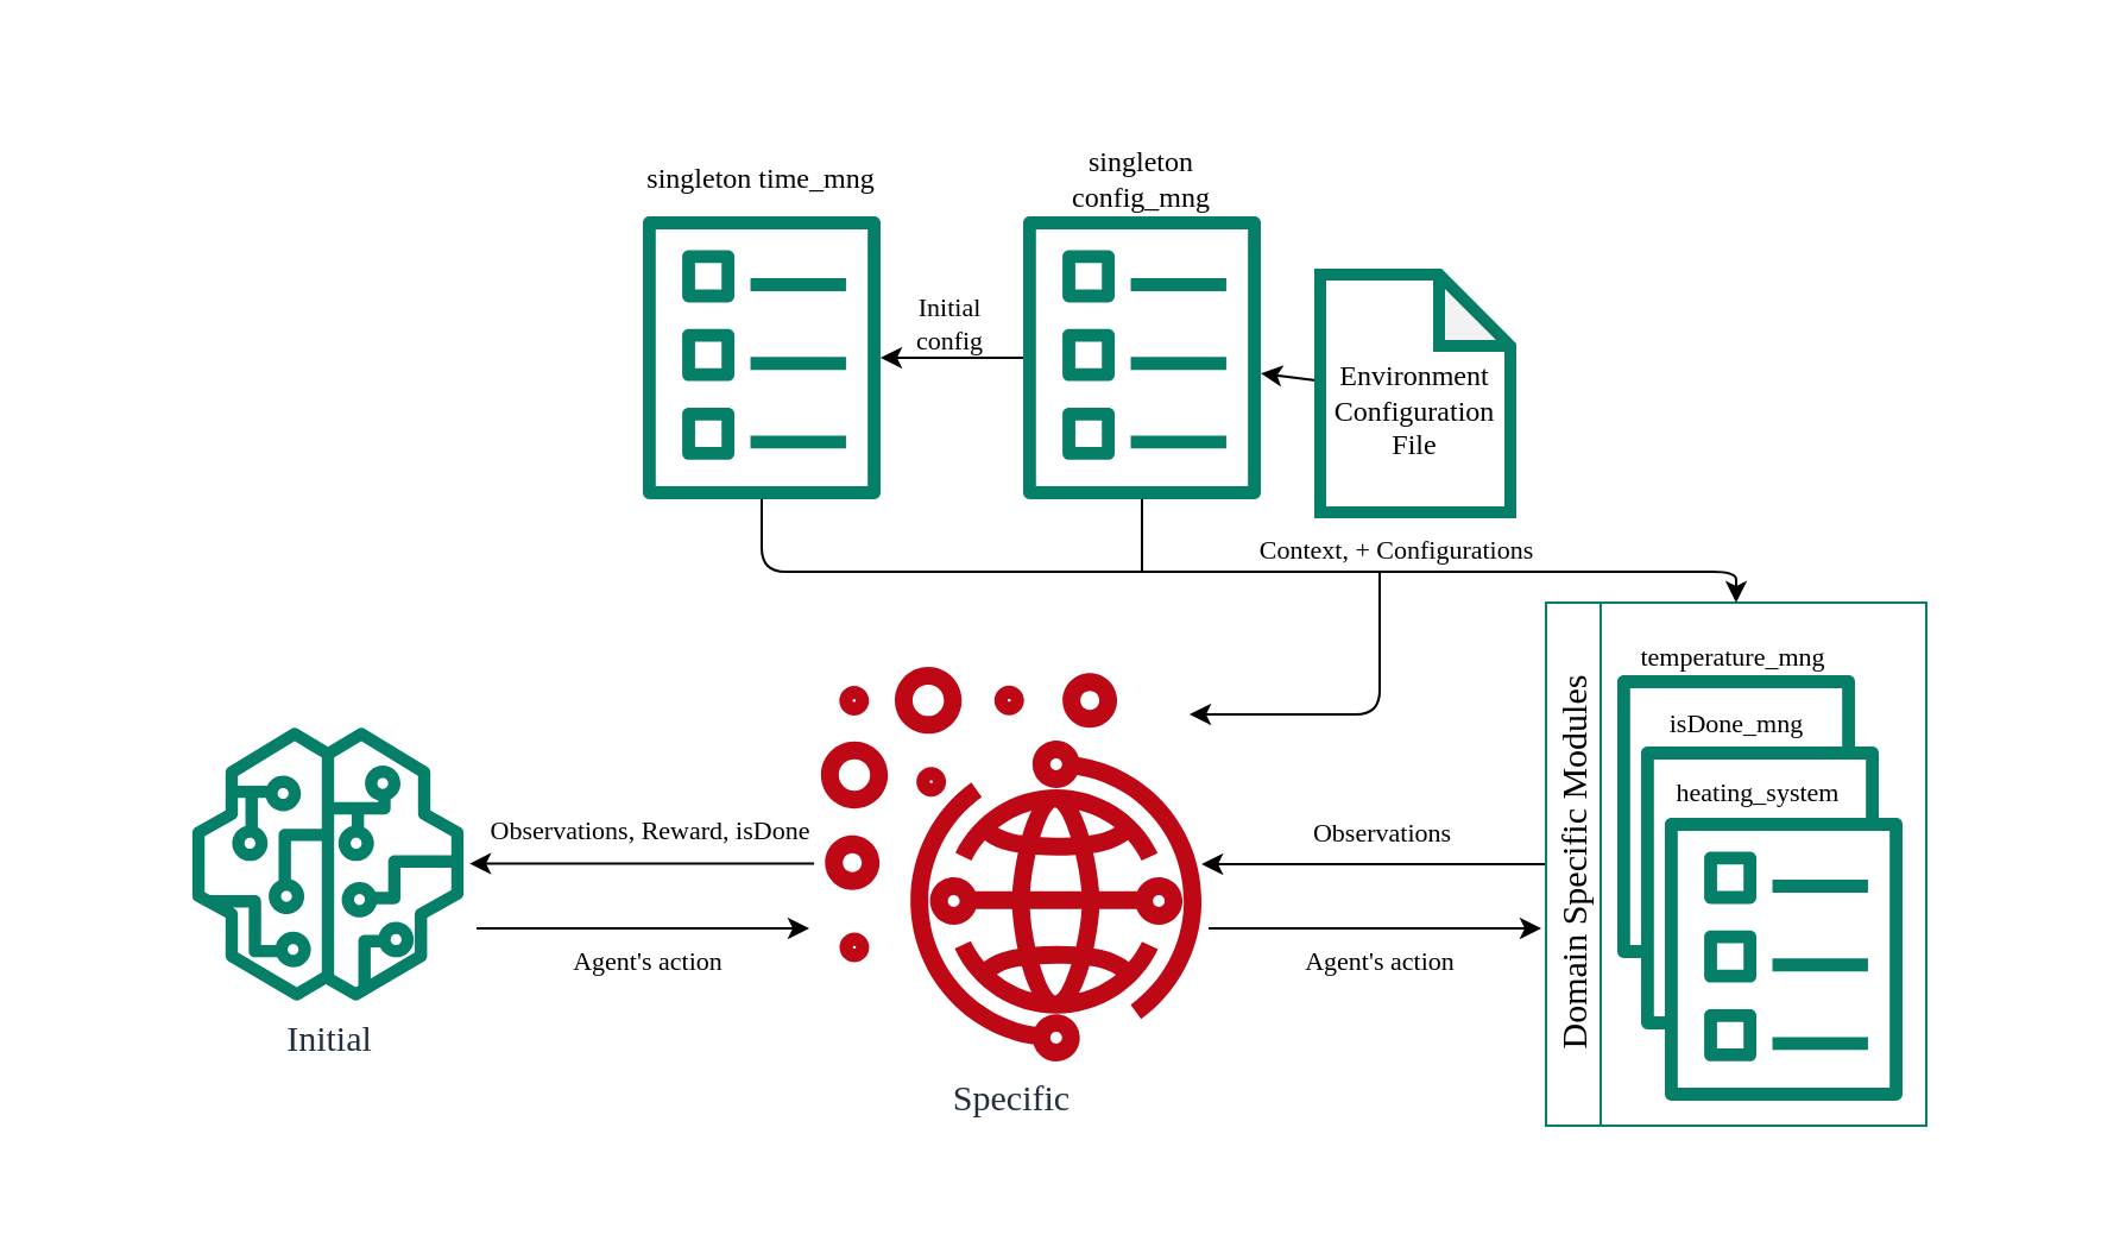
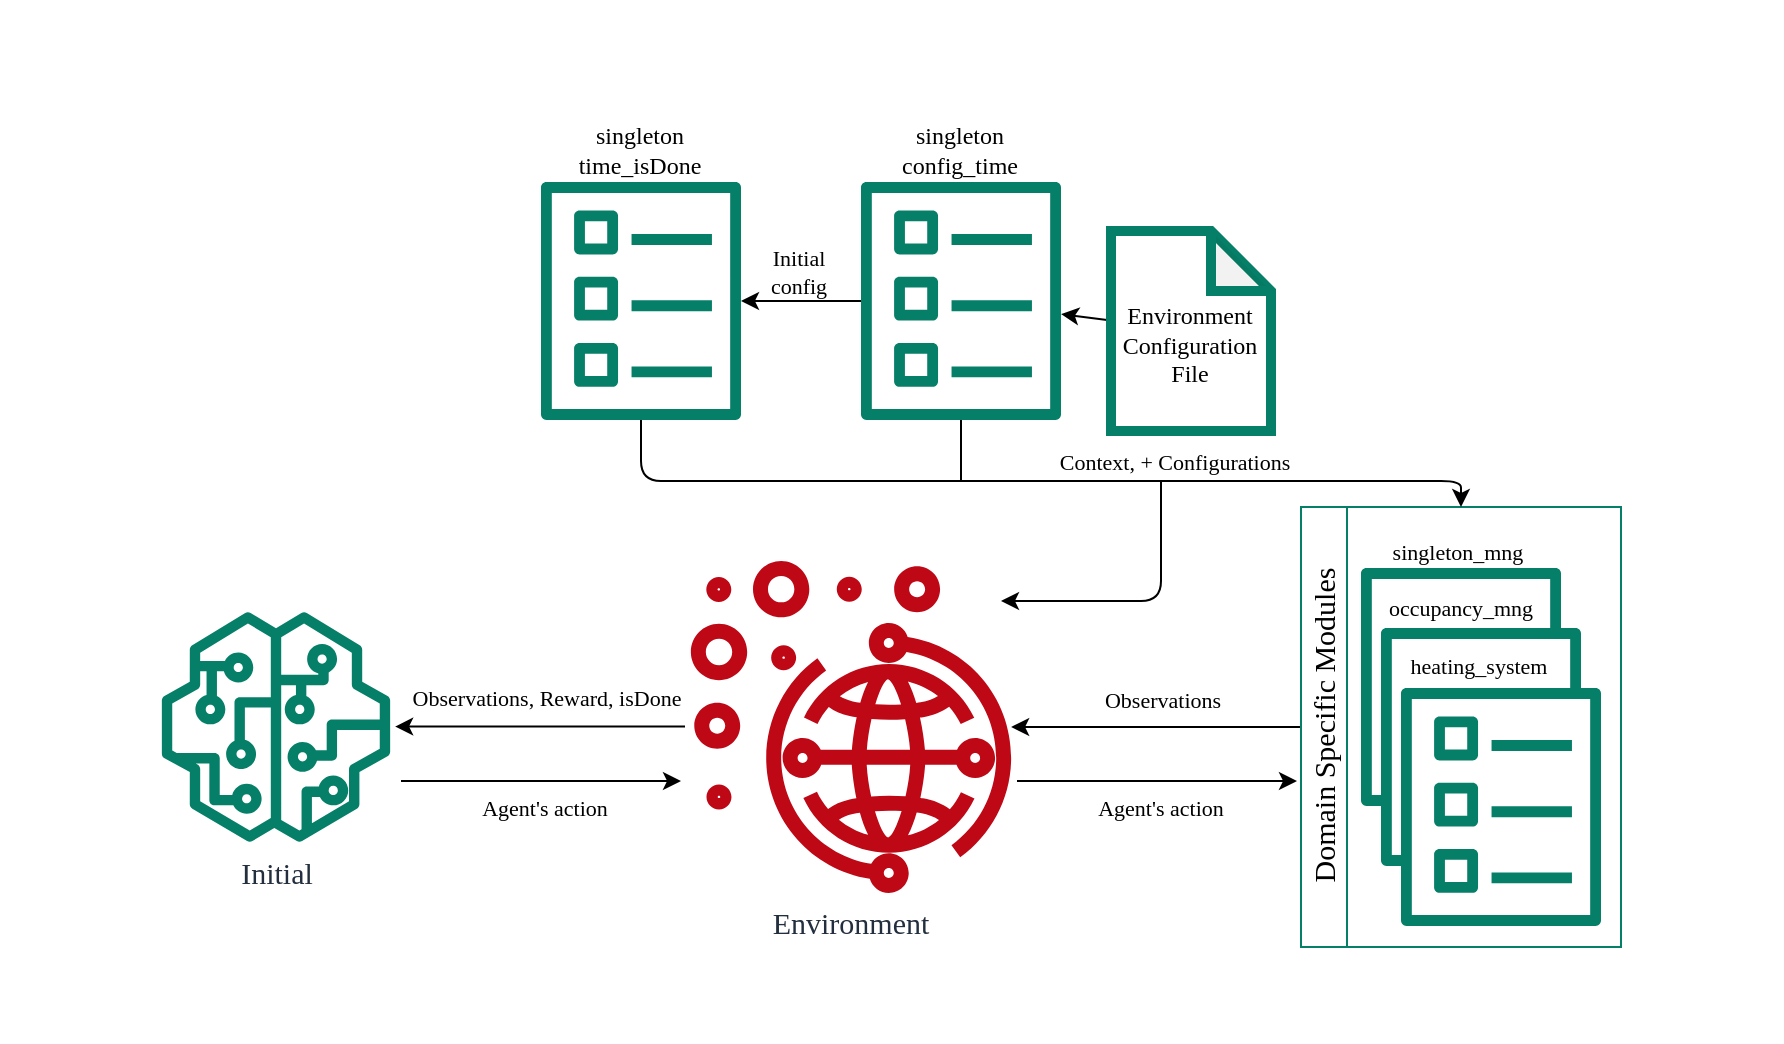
  <mxCell id="0" />
  <mxCell id="1" parent="0" />
  <mxCell id="2" value="" style="rounded=0;whiteSpace=wrap;html=1;labelBackgroundColor=none;fillStyle=solid;fontFamily=Georgia;fontSize=11;fillColor=default;strokeColor=none;" vertex="1" parent="1"><mxGeometry width="850" height="480" as="geometry" x="20" y="20" /></mxCell>
  <mxCell id="3" style="edgeStyle=none;html=1;fontFamily=Georgia;" parent="1" source="4" target="26" edge="1"><mxGeometry relative="1" as="geometry"><mxPoint x="565" y="110.676" as="targetPoint" /></mxGeometry></mxCell>
  <mxCell id="4" value="&lt;br&gt;Environment Configuration&lt;br&gt;File" style="shape=note;whiteSpace=wrap;html=1;backgroundOutline=1;darkOpacity=0.05;strokeColor=#067f68;strokeWidth=5;fontFamily=Georgia;" parent="1" vertex="1"><mxGeometry x="555" y="115" width="80" height="100" as="geometry" /></mxCell>
  <mxCell id="5" style="edgeStyle=none;html=1;fontColor=default;fontFamily=Georgia;labelBackgroundColor=none;" parent="1" source="7" target="21" edge="1"><mxGeometry relative="1" as="geometry" /></mxCell>
  <mxCell id="6" value="Observations" style="edgeLabel;html=1;align=center;verticalAlign=middle;resizable=0;points=[];fontColor=default;fontFamily=Georgia;labelBackgroundColor=none;" parent="5" vertex="1" connectable="0"><mxGeometry x="-0.216" y="1" relative="1" as="geometry"><mxPoint x="-13" y="-15" as="offset" /></mxGeometry></mxCell>
  <mxCell id="7" value="Domain Specific Modules" style="swimlane;horizontal=0;whiteSpace=wrap;html=1;strokeColor=#067f68;fontFamily=Georgia;fontSize=15;fontStyle=0" parent="1" vertex="1"><mxGeometry x="650" y="253" width="160" height="220" as="geometry" /></mxCell>
  <mxCell id="8" value="" style="group;movable=0;resizable=0;rotatable=0;deletable=0;editable=0;connectable=0;" vertex="1" connectable="0" parent="7"><mxGeometry x="29.999" y="10" width="120" height="200.001" as="geometry" /></mxCell>
- <mxCell id="9" value="&lt;span style=&quot;background-color: rgb(255, 255, 255);&quot;&gt;&lt;font style=&quot;font-size: 11px;&quot;&gt;temperature_mng&lt;/font&gt;&lt;/span&gt;" style="rounded=0;whiteSpace=wrap;html=1;labelBackgroundColor=none;fillStyle=solid;fillColor=none;fontSize=11;strokeColor=none;container=0;fontFamily=Georgia;" vertex="1" parent="8"><mxGeometry width="98" height="25" as="geometry" /></mxCell>
+ <mxCell id="9" value="&lt;span style=&quot;background-color: rgb(255, 255, 255);&quot;&gt;&lt;font style=&quot;font-size: 11px;&quot;&gt;singleton_mng&lt;/font&gt;&lt;/span&gt;" style="rounded=0;whiteSpace=wrap;html=1;labelBackgroundColor=none;fillStyle=solid;fillColor=none;fontSize=11;strokeColor=none;container=0;fontFamily=Georgia;" vertex="1" parent="8"><mxGeometry width="98" height="25" as="geometry" /></mxCell>
  <mxCell id="10" value="" style="rounded=0;whiteSpace=wrap;html=1;shadow=0;glass=0;fillStyle=solid;strokeColor=none;strokeWidth=10;fontColor=default;fillColor=default;gradientColor=none;fontFamily=Georgia;movable=1;resizable=1;rotatable=1;deletable=1;editable=1;connectable=1;container=0;" vertex="1" parent="8"><mxGeometry y="21.08" width="100.0" height="107.843" as="geometry" /></mxCell>
  <mxCell id="11" value="" style="sketch=0;outlineConnect=0;fontColor=#232F3E;gradientColor=none;fillColor=#067f68;strokeColor=default;dashed=0;verticalLabelPosition=bottom;verticalAlign=top;align=center;html=1;fontSize=12;fontStyle=0;aspect=fixed;pointerEvents=1;shape=mxgraph.aws4.template;fontFamily=Georgia;movable=1;resizable=1;rotatable=1;deletable=1;editable=1;connectable=1;container=0;" vertex="1" parent="8"><mxGeometry y="20.001" width="100" height="120" as="geometry" /></mxCell>
  <mxCell id="12" value="" style="rounded=0;whiteSpace=wrap;html=1;labelBackgroundColor=default;fillColor=default;fillStyle=solid;strokeColor=none;movable=1;resizable=1;rotatable=1;deletable=1;editable=1;connectable=1;container=0;fontFamily=Georgia;" vertex="1" parent="8"><mxGeometry x="10" y="30.001" width="80" height="100" as="geometry" /></mxCell>
- <mxCell id="13" value="&lt;span style=&quot;&quot;&gt;&lt;font style=&quot;font-size: 11px;&quot;&gt;isDone_mng&lt;/font&gt;&lt;/span&gt;" style="rounded=0;whiteSpace=wrap;html=1;labelBackgroundColor=none;fillStyle=solid;fillColor=none;fontSize=11;strokeColor=none;container=0;fontFamily=Georgia;" vertex="1" parent="8"><mxGeometry x="3" y="30.001" width="95" height="21.08" as="geometry" /></mxCell>
+ <mxCell id="13" value="&lt;span style=&quot;&quot;&gt;&lt;font style=&quot;font-size: 11px;&quot;&gt;occupancy_mng&lt;/font&gt;&lt;/span&gt;" style="rounded=0;whiteSpace=wrap;html=1;labelBackgroundColor=none;fillStyle=solid;fillColor=none;fontSize=11;strokeColor=none;container=0;fontFamily=Georgia;" vertex="1" parent="8"><mxGeometry x="3" y="30.001" width="95" height="21.08" as="geometry" /></mxCell>
  <mxCell id="14" value="" style="rounded=0;whiteSpace=wrap;html=1;shadow=0;glass=0;fillStyle=solid;strokeColor=none;strokeWidth=10;fontColor=default;fillColor=default;gradientColor=none;fontFamily=Georgia;movable=1;resizable=1;rotatable=1;deletable=1;editable=1;connectable=1;container=0;" vertex="1" parent="8"><mxGeometry x="10" y="51.08" width="100.0" height="107.843" as="geometry" /></mxCell>
  <mxCell id="15" value="" style="sketch=0;outlineConnect=0;fontColor=#232F3E;gradientColor=none;fillColor=#067f68;strokeColor=default;dashed=0;verticalLabelPosition=bottom;verticalAlign=top;align=center;html=1;fontSize=12;fontStyle=0;aspect=fixed;pointerEvents=1;shape=mxgraph.aws4.template;fontFamily=Georgia;movable=1;resizable=1;rotatable=1;deletable=1;editable=1;connectable=1;container=0;" vertex="1" parent="8"><mxGeometry x="10" y="50.001" width="100" height="120" as="geometry" /></mxCell>
  <mxCell id="16" value="" style="rounded=0;whiteSpace=wrap;html=1;labelBackgroundColor=default;fillColor=default;fillStyle=solid;strokeColor=none;movable=1;resizable=1;rotatable=1;deletable=1;editable=1;connectable=1;container=0;fontFamily=Georgia;" vertex="1" parent="8"><mxGeometry x="20" y="60.001" width="80" height="100" as="geometry" /></mxCell>
  <mxCell id="17" value="&lt;span style=&quot;&quot;&gt;&lt;font style=&quot;font-size: 11px;&quot;&gt;heating_system&lt;/font&gt;&lt;/span&gt;" style="rounded=0;whiteSpace=wrap;html=1;labelBackgroundColor=none;fillStyle=solid;fillColor=none;fontSize=11;strokeColor=none;container=0;fontFamily=Georgia;" vertex="1" parent="8"><mxGeometry x="12.5" y="60.001" width="95" height="20" as="geometry" /></mxCell>
  <mxCell id="18" value="" style="rounded=0;whiteSpace=wrap;html=1;labelBackgroundColor=default;fillColor=default;fillStyle=solid;strokeColor=none;movable=1;resizable=1;rotatable=1;deletable=1;editable=1;connectable=1;container=0;fontFamily=Georgia;" vertex="1" parent="8"><mxGeometry x="30" y="90.001" width="80" height="100" as="geometry" /></mxCell>
  <mxCell id="19" value="" style="rounded=0;whiteSpace=wrap;html=1;shadow=0;glass=0;fillStyle=solid;strokeColor=none;strokeWidth=10;fontColor=default;fillColor=default;gradientColor=none;fontFamily=Georgia;movable=1;resizable=1;rotatable=1;deletable=1;editable=1;connectable=1;container=0;" vertex="1" parent="8"><mxGeometry x="20" y="81.08" width="100.0" height="107.843" as="geometry" /></mxCell>
  <mxCell id="20" value="" style="sketch=0;outlineConnect=0;fontColor=#232F3E;gradientColor=none;fillColor=#067f68;strokeColor=default;dashed=0;verticalLabelPosition=bottom;verticalAlign=top;align=center;html=1;fontSize=12;fontStyle=0;aspect=fixed;pointerEvents=1;shape=mxgraph.aws4.template;fontFamily=Georgia;movable=1;resizable=1;rotatable=1;deletable=1;editable=1;connectable=1;container=0;" vertex="1" parent="8"><mxGeometry x="20" y="80.001" width="100" height="120" as="geometry" /></mxCell>
- <mxCell id="21" value="Specific" style="sketch=0;outlineConnect=0;fontColor=#232F3E;gradientColor=none;fillColor=#BF0816;strokeColor=none;dashed=0;verticalLabelPosition=bottom;verticalAlign=top;align=center;html=1;fontSize=15;fontStyle=0;aspect=fixed;pointerEvents=1;shape=mxgraph.aws4.fleet_management;fontFamily=Georgia;" parent="1" vertex="1"><mxGeometry x="342" y="280" width="166" height="166" as="geometry" /></mxCell>
+ <mxCell id="21" value="Environment" style="sketch=0;outlineConnect=0;fontColor=#232F3E;gradientColor=none;fillColor=#BF0816;strokeColor=none;dashed=0;verticalLabelPosition=bottom;verticalAlign=top;align=center;html=1;fontSize=15;fontStyle=0;aspect=fixed;pointerEvents=1;shape=mxgraph.aws4.fleet_management;fontFamily=Georgia;" parent="1" vertex="1"><mxGeometry x="342" y="280" width="166" height="166" as="geometry" /></mxCell>
  <mxCell id="22" value="Initial" style="sketch=0;outlineConnect=0;fontColor=#232F3E;gradientColor=none;fillColor=#067F68;strokeColor=none;dashed=0;verticalLabelPosition=bottom;verticalAlign=top;align=center;html=1;fontSize=15;fontStyle=0;aspect=fixed;pointerEvents=1;shape=mxgraph.aws4.sagemaker_model;fontFamily=Georgia;" parent="1" vertex="1"><mxGeometry x="80" y="305.5" width="115" height="115" as="geometry" /></mxCell>
- <mxCell id="23" value="singleton&lt;br&gt;config_mng" style="swimlane;fontStyle=0;childLayout=stackLayout;horizontal=1;startSize=30;horizontalStack=0;resizeParent=1;resizeParentMax=0;resizeLast=0;collapsible=1;marginBottom=0;whiteSpace=wrap;html=1;strokeColor=default;rounded=1;swimlaneLine=0;glass=0;shadow=0;arcSize=0;fontFamily=Georgia;opacity=0;" parent="1" vertex="1"><mxGeometry x="429.999" y="60.001" width="100" height="150" as="geometry" /></mxCell>
+ <mxCell id="23" value="singleton&lt;br&gt;config_time" style="swimlane;fontStyle=0;childLayout=stackLayout;horizontal=1;startSize=30;horizontalStack=0;resizeParent=1;resizeParentMax=0;resizeLast=0;collapsible=1;marginBottom=0;whiteSpace=wrap;html=1;strokeColor=default;rounded=1;swimlaneLine=0;glass=0;shadow=0;arcSize=0;fontFamily=Georgia;opacity=0;" parent="1" vertex="1"><mxGeometry x="429.999" y="60.001" width="100" height="150" as="geometry" /></mxCell>
  <mxCell id="24" value="" style="group;fontFamily=Georgia;" parent="23" vertex="1" connectable="0"><mxGeometry y="30" width="100" height="120" as="geometry" /></mxCell>
  <mxCell id="25" value="" style="rounded=0;whiteSpace=wrap;html=1;shadow=0;glass=0;fillStyle=solid;strokeColor=none;strokeWidth=10;fontColor=default;fillColor=default;gradientColor=none;fontFamily=Georgia;" parent="24" vertex="1"><mxGeometry y="1.078" width="100.0" height="107.843" as="geometry" /></mxCell>
  <mxCell id="26" value="" style="sketch=0;outlineConnect=0;fontColor=#232F3E;gradientColor=none;fillColor=#067f68;strokeColor=default;dashed=0;verticalLabelPosition=bottom;verticalAlign=top;align=center;html=1;fontSize=12;fontStyle=0;aspect=fixed;pointerEvents=1;shape=mxgraph.aws4.template;fontFamily=Georgia;" parent="24" vertex="1"><mxGeometry width="100" height="120" as="geometry" /></mxCell>
  <mxCell id="27" style="edgeStyle=none;html=1;fontColor=default;fontFamily=Georgia;" parent="1" source="40" target="7" edge="1"><mxGeometry relative="1" as="geometry"><mxPoint x="800" y="260" as="targetPoint" /><mxPoint x="340" y="240" as="sourcePoint" /><Array as="points"><mxPoint x="320" y="240" /><mxPoint x="520" y="240" /><mxPoint x="730" y="240" /></Array></mxGeometry></mxCell>
  <mxCell id="28" value="Context, + Configurations" style="edgeLabel;html=1;align=center;verticalAlign=middle;resizable=0;points=[];fontColor=default;fontFamily=Georgia;labelBackgroundColor=none;" parent="27" vertex="1" connectable="0"><mxGeometry x="0.112" y="1" relative="1" as="geometry"><mxPoint x="45" y="-9" as="offset" /></mxGeometry></mxCell>
  <mxCell id="29" style="edgeStyle=none;html=1;fontColor=default;fontFamily=Georgia;endArrow=none;endFill=0;" parent="1" source="26" edge="1"><mxGeometry relative="1" as="geometry"><mxPoint x="479.999" y="240" as="targetPoint" /></mxGeometry></mxCell>
  <mxCell id="30" style="edgeStyle=none;html=1;fontColor=default;fontFamily=Georgia;labelBackgroundColor=none;" parent="1" edge="1"><mxGeometry relative="1" as="geometry"><mxPoint x="342" y="362.77" as="sourcePoint" /><mxPoint x="197.074" y="362.77" as="targetPoint" /></mxGeometry></mxCell>
  <mxCell id="31" value="Observations, Reward, isDone" style="edgeLabel;html=1;align=center;verticalAlign=middle;resizable=0;points=[];fontColor=default;labelBackgroundColor=none;fontFamily=Georgia;" parent="30" vertex="1" connectable="0"><mxGeometry x="-0.216" y="1" relative="1" as="geometry"><mxPoint x="-13" y="-15" as="offset" /></mxGeometry></mxCell>
  <mxCell id="32" style="edgeStyle=none;html=1;fontColor=default;fontFamily=Georgia;labelBackgroundColor=none;" parent="1" edge="1"><mxGeometry relative="1" as="geometry"><mxPoint x="200" y="390" as="sourcePoint" /><mxPoint x="340" y="390" as="targetPoint" /></mxGeometry></mxCell>
  <mxCell id="33" value="Agent's action" style="edgeLabel;html=1;align=center;verticalAlign=middle;resizable=0;points=[];fontColor=default;fontFamily=Georgia;labelBackgroundColor=none;" parent="32" vertex="1" connectable="0"><mxGeometry x="-0.311" y="3" relative="1" as="geometry"><mxPoint x="23" y="16" as="offset" /></mxGeometry></mxCell>
  <mxCell id="34" style="edgeStyle=none;html=1;fontColor=default;fontFamily=Georgia;labelBackgroundColor=none;" parent="1" edge="1"><mxGeometry relative="1" as="geometry"><mxPoint x="508" y="390" as="sourcePoint" /><mxPoint x="648" y="390" as="targetPoint" /></mxGeometry></mxCell>
  <mxCell id="35" value="Agent's action" style="edgeLabel;html=1;align=center;verticalAlign=middle;resizable=0;points=[];fontColor=default;fontFamily=Georgia;labelBackgroundColor=none;" parent="34" vertex="1" connectable="0"><mxGeometry x="-0.311" y="3" relative="1" as="geometry"><mxPoint x="23" y="16" as="offset" /></mxGeometry></mxCell>
  <mxCell id="36" style="edgeStyle=none;html=1;fontColor=default;fontFamily=Georgia;" parent="1" edge="1"><mxGeometry relative="1" as="geometry"><mxPoint x="500" y="300" as="targetPoint" /><mxPoint x="580" y="240" as="sourcePoint" /><Array as="points"><mxPoint x="580" y="300" /></Array></mxGeometry></mxCell>
- <mxCell id="37" value="singleton time_mng" style="swimlane;fontStyle=0;childLayout=stackLayout;horizontal=1;startSize=30;horizontalStack=0;resizeParent=1;resizeParentMax=0;resizeLast=0;collapsible=1;marginBottom=0;whiteSpace=wrap;html=1;strokeColor=default;rounded=1;swimlaneLine=0;glass=0;shadow=0;arcSize=0;fontFamily=Georgia;spacing=0;spacingBottom=0;verticalAlign=middle;perimeterSpacing=0;opacity=0;" parent="1" vertex="1"><mxGeometry x="269.999" y="60.001" width="100" height="150" as="geometry" /></mxCell>
+ <mxCell id="37" value="singleton time_isDone" style="swimlane;fontStyle=0;childLayout=stackLayout;horizontal=1;startSize=30;horizontalStack=0;resizeParent=1;resizeParentMax=0;resizeLast=0;collapsible=1;marginBottom=0;whiteSpace=wrap;html=1;strokeColor=default;rounded=1;swimlaneLine=0;glass=0;shadow=0;arcSize=0;fontFamily=Georgia;spacing=0;spacingBottom=0;verticalAlign=middle;perimeterSpacing=0;opacity=0;" parent="1" vertex="1"><mxGeometry x="269.999" y="60.001" width="100" height="150" as="geometry" /></mxCell>
  <mxCell id="38" value="" style="group;fontFamily=Georgia;" parent="37" vertex="1" connectable="0"><mxGeometry y="30" width="100" height="120" as="geometry" /></mxCell>
  <mxCell id="39" value="" style="rounded=0;whiteSpace=wrap;html=1;shadow=0;glass=0;fillStyle=solid;strokeColor=none;strokeWidth=10;fontColor=default;fillColor=default;gradientColor=none;fontFamily=Georgia;" parent="38" vertex="1"><mxGeometry y="1.078" width="100.0" height="107.843" as="geometry" /></mxCell>
  <mxCell id="40" value="" style="sketch=0;outlineConnect=0;fontColor=#232F3E;gradientColor=none;fillColor=#067f68;strokeColor=default;dashed=0;verticalLabelPosition=bottom;verticalAlign=top;align=center;html=1;fontSize=12;fontStyle=0;aspect=fixed;pointerEvents=1;shape=mxgraph.aws4.template;fontFamily=Georgia;" parent="38" vertex="1"><mxGeometry width="100" height="120" as="geometry" /></mxCell>
  <mxCell id="41" style="edgeStyle=none;html=1;labelBackgroundColor=none;fontSize=11;fontFamily=Georgia;" edge="1" parent="1" source="26" target="40"><mxGeometry relative="1" as="geometry" /></mxCell>
  <mxCell id="42" value="Initial&lt;br&gt;config" style="edgeLabel;html=1;align=center;verticalAlign=middle;resizable=0;points=[];fontSize=11;labelBackgroundColor=none;fontFamily=Georgia;" vertex="1" connectable="0" parent="41"><mxGeometry x="0.317" y="2" relative="1" as="geometry"><mxPoint x="9" y="-17" as="offset" /></mxGeometry></mxCell>
